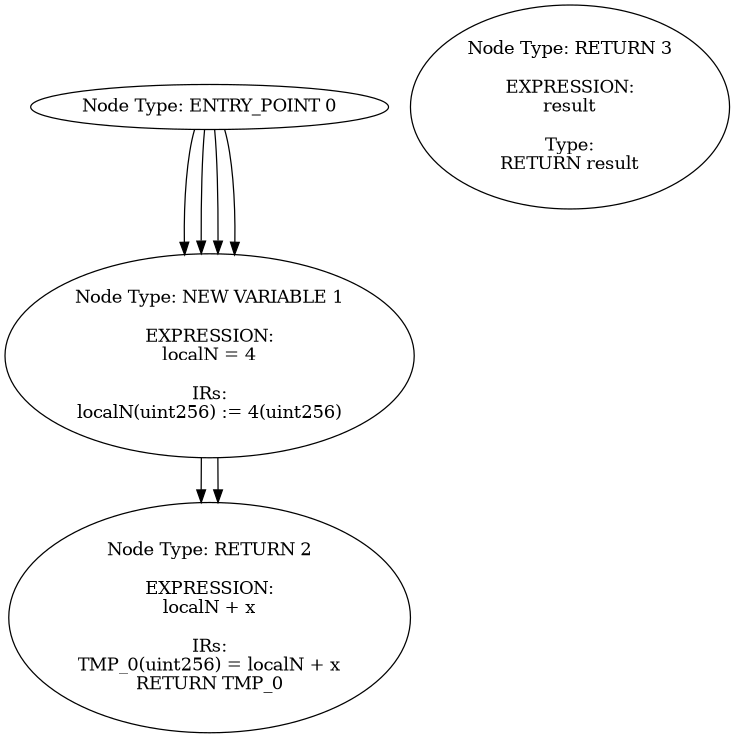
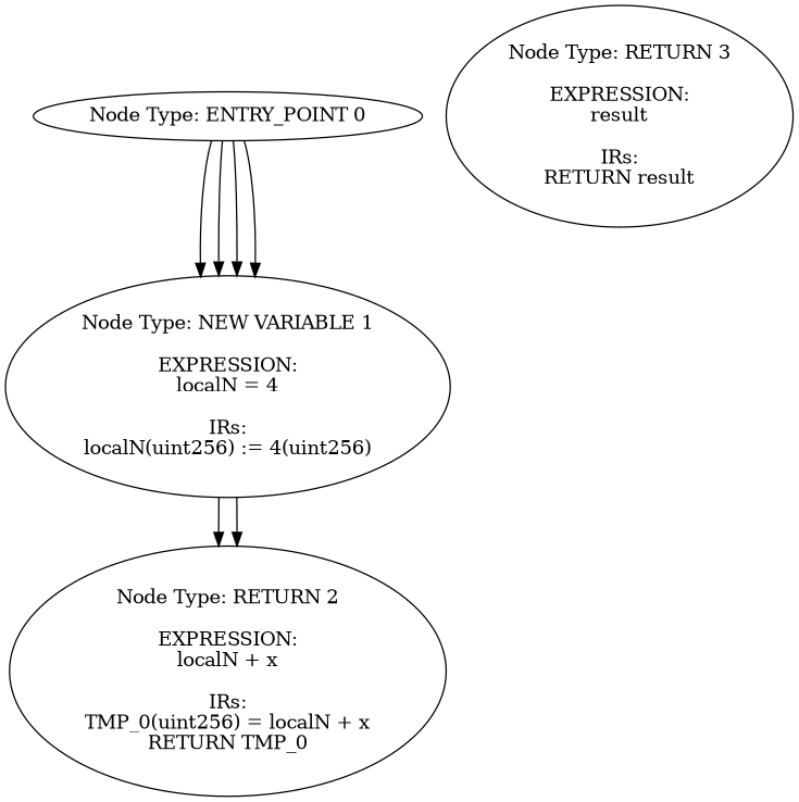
  digraph {
    n1 [label="Node Type: ENTRY_POINT 0\n"]
    n2 [label="Node Type: NEW VARIABLE 1\n\nEXPRESSION:\nlocalN = 4\n\nIRs:\nlocalN(uint256) := 4(uint256)"]
    n3 [label="Node Type: RETURN 2\n\nEXPRESSION:\nlocalN + x\n\nIRs:\nTMP_0(uint256) = localN + x\nRETURN TMP_0"]
-   n4 [label="Node Type: RETURN 3\n\nEXPRESSION:\nresult\n\nType:\nRETURN result"]
+   n4 [label="Node Type: RETURN 3\n\nEXPRESSION:\nresult\n\nIRs:\nRETURN result"]
    n1 -> n2
    n1 -> n2
    n1 -> n2
    n1 -> n2
    n2 -> n3
    n2 -> n3
  }
